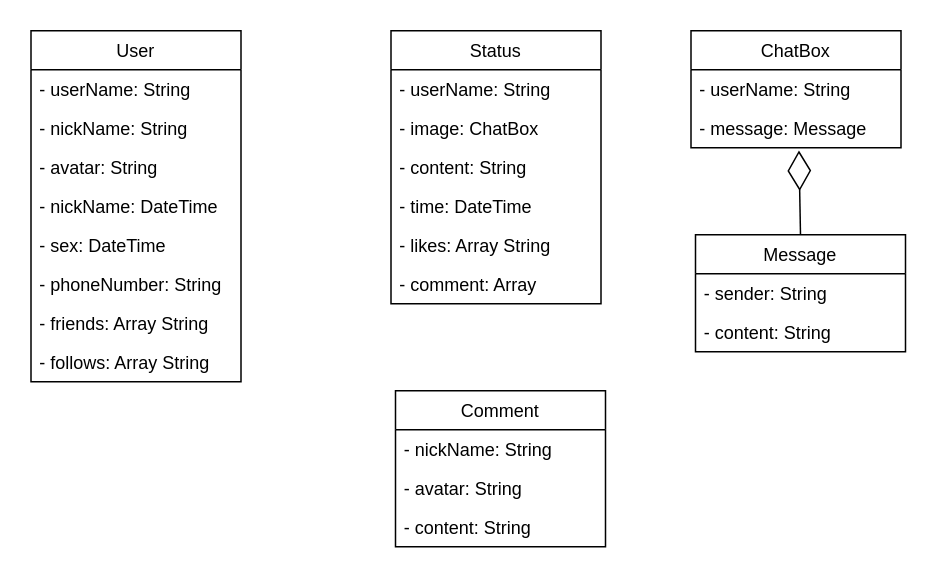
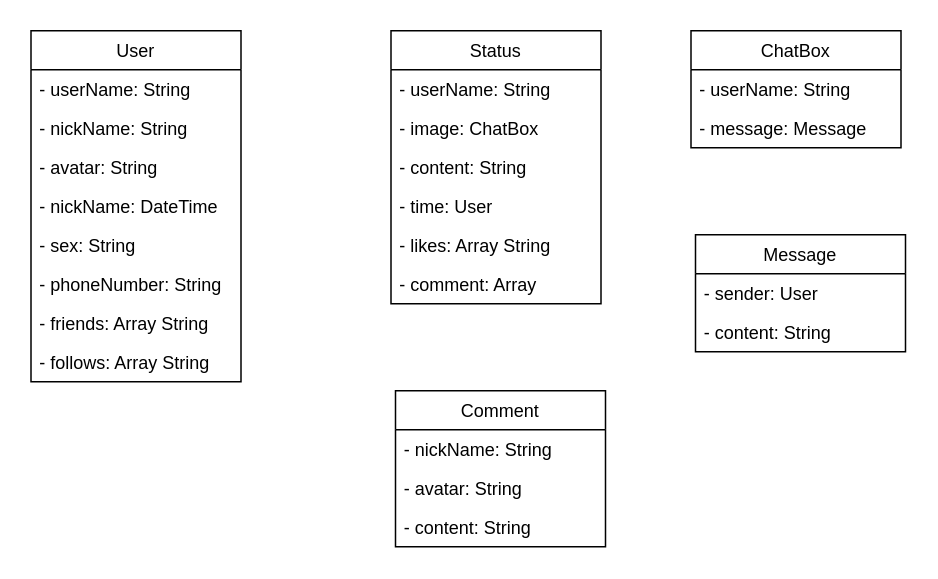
  <mxCell id="0" />
  <mxCell id="1" parent="0" />
  <mxCell id="2" value="User" style="swimlane;fontStyle=0;childLayout=stackLayout;horizontal=1;startSize=26;fillColor=none;horizontalStack=0;resizeParent=1;resizeParentMax=0;resizeLast=0;collapsible=1;marginBottom=0;" vertex="1" parent="1"><mxGeometry x="20" y="20" width="140" height="234" as="geometry" /></mxCell>
  <mxCell id="3" value="- userName: String" style="text;strokeColor=none;fillColor=none;align=left;verticalAlign=top;spacingLeft=4;spacingRight=4;overflow=hidden;rotatable=0;points=[[0,0.5],[1,0.5]];portConstraint=eastwest;" vertex="1" parent="2"><mxGeometry y="26" width="140" height="26" as="geometry" /></mxCell>
  <mxCell id="4" value="- nickName: String" style="text;strokeColor=none;fillColor=none;align=left;verticalAlign=top;spacingLeft=4;spacingRight=4;overflow=hidden;rotatable=0;points=[[0,0.5],[1,0.5]];portConstraint=eastwest;" vertex="1" parent="2"><mxGeometry y="52" width="140" height="26" as="geometry" /></mxCell>
  <mxCell id="5" value="- avatar: String&#10;" style="text;strokeColor=none;fillColor=none;align=left;verticalAlign=top;spacingLeft=4;spacingRight=4;overflow=hidden;rotatable=0;points=[[0,0.5],[1,0.5]];portConstraint=eastwest;" vertex="1" parent="2"><mxGeometry y="78" width="140" height="26" as="geometry" /></mxCell>
  <mxCell id="6" value="- nickName: DateTime" style="text;strokeColor=none;fillColor=none;align=left;verticalAlign=top;spacingLeft=4;spacingRight=4;overflow=hidden;rotatable=0;points=[[0,0.5],[1,0.5]];portConstraint=eastwest;" vertex="1" parent="2"><mxGeometry y="104" width="140" height="26" as="geometry" /></mxCell>
- <mxCell id="7" value="- sex: DateTime" style="text;strokeColor=none;fillColor=none;align=left;verticalAlign=top;spacingLeft=4;spacingRight=4;overflow=hidden;rotatable=0;points=[[0,0.5],[1,0.5]];portConstraint=eastwest;" vertex="1" parent="2"><mxGeometry y="130" width="140" height="26" as="geometry" /></mxCell>
+ <mxCell id="7" value="- sex: String" style="text;strokeColor=none;fillColor=none;align=left;verticalAlign=top;spacingLeft=4;spacingRight=4;overflow=hidden;rotatable=0;points=[[0,0.5],[1,0.5]];portConstraint=eastwest;" vertex="1" parent="2"><mxGeometry y="130" width="140" height="26" as="geometry" /></mxCell>
  <mxCell id="8" value="- phoneNumber: String" style="text;strokeColor=none;fillColor=none;align=left;verticalAlign=top;spacingLeft=4;spacingRight=4;overflow=hidden;rotatable=0;points=[[0,0.5],[1,0.5]];portConstraint=eastwest;" vertex="1" parent="2"><mxGeometry y="156" width="140" height="26" as="geometry" /></mxCell>
  <mxCell id="9" value="- friends: Array String" style="text;strokeColor=none;fillColor=none;align=left;verticalAlign=top;spacingLeft=4;spacingRight=4;overflow=hidden;rotatable=0;points=[[0,0.5],[1,0.5]];portConstraint=eastwest;" vertex="1" parent="2"><mxGeometry y="182" width="140" height="26" as="geometry" /></mxCell>
  <mxCell id="10" value="- follows: Array String" style="text;strokeColor=none;fillColor=none;align=left;verticalAlign=top;spacingLeft=4;spacingRight=4;overflow=hidden;rotatable=0;points=[[0,0.5],[1,0.5]];portConstraint=eastwest;" vertex="1" parent="2"><mxGeometry y="208" width="140" height="26" as="geometry" /></mxCell>
  <mxCell id="11" value="Status" style="swimlane;fontStyle=0;childLayout=stackLayout;horizontal=1;startSize=26;fillColor=none;horizontalStack=0;resizeParent=1;resizeParentMax=0;resizeLast=0;collapsible=1;marginBottom=0;" vertex="1" parent="1"><mxGeometry x="260" y="20" width="140" height="182" as="geometry" /></mxCell>
  <mxCell id="12" value="- userName: String" style="text;strokeColor=none;fillColor=none;align=left;verticalAlign=top;spacingLeft=4;spacingRight=4;overflow=hidden;rotatable=0;points=[[0,0.5],[1,0.5]];portConstraint=eastwest;" vertex="1" parent="11"><mxGeometry y="26" width="140" height="26" as="geometry" /></mxCell>
  <mxCell id="13" value="- image: ChatBox" style="text;strokeColor=none;fillColor=none;align=left;verticalAlign=top;spacingLeft=4;spacingRight=4;overflow=hidden;rotatable=0;points=[[0,0.5],[1,0.5]];portConstraint=eastwest;" vertex="1" parent="11"><mxGeometry y="52" width="140" height="26" as="geometry" /></mxCell>
  <mxCell id="14" value="- content: String" style="text;strokeColor=none;fillColor=none;align=left;verticalAlign=top;spacingLeft=4;spacingRight=4;overflow=hidden;rotatable=0;points=[[0,0.5],[1,0.5]];portConstraint=eastwest;" vertex="1" parent="11"><mxGeometry y="78" width="140" height="26" as="geometry" /></mxCell>
- <mxCell id="15" value="- time: DateTime" style="text;strokeColor=none;fillColor=none;align=left;verticalAlign=top;spacingLeft=4;spacingRight=4;overflow=hidden;rotatable=0;points=[[0,0.5],[1,0.5]];portConstraint=eastwest;" vertex="1" parent="11"><mxGeometry y="104" width="140" height="26" as="geometry" /></mxCell>
+ <mxCell id="15" value="- time: User" style="text;strokeColor=none;fillColor=none;align=left;verticalAlign=top;spacingLeft=4;spacingRight=4;overflow=hidden;rotatable=0;points=[[0,0.5],[1,0.5]];portConstraint=eastwest;" vertex="1" parent="11"><mxGeometry y="104" width="140" height="26" as="geometry" /></mxCell>
  <mxCell id="16" value="- likes: Array String" style="text;strokeColor=none;fillColor=none;align=left;verticalAlign=top;spacingLeft=4;spacingRight=4;overflow=hidden;rotatable=0;points=[[0,0.5],[1,0.5]];portConstraint=eastwest;" vertex="1" parent="11"><mxGeometry y="130" width="140" height="26" as="geometry" /></mxCell>
  <mxCell id="17" value="- comment: Array" style="text;strokeColor=none;fillColor=none;align=left;verticalAlign=top;spacingLeft=4;spacingRight=4;overflow=hidden;rotatable=0;points=[[0,0.5],[1,0.5]];portConstraint=eastwest;" vertex="1" parent="11"><mxGeometry y="156" width="140" height="26" as="geometry" /></mxCell>
  <mxCell id="18" value="Comment" style="swimlane;fontStyle=0;childLayout=stackLayout;horizontal=1;startSize=26;fillColor=none;horizontalStack=0;resizeParent=1;resizeParentMax=0;resizeLast=0;collapsible=1;marginBottom=0;" vertex="1" parent="1"><mxGeometry x="263" y="260" width="140" height="104" as="geometry" /></mxCell>
  <mxCell id="19" value="- nickName: String" style="text;strokeColor=none;fillColor=none;align=left;verticalAlign=top;spacingLeft=4;spacingRight=4;overflow=hidden;rotatable=0;points=[[0,0.5],[1,0.5]];portConstraint=eastwest;" vertex="1" parent="18"><mxGeometry y="26" width="140" height="26" as="geometry" /></mxCell>
  <mxCell id="20" value="- avatar: String" style="text;strokeColor=none;fillColor=none;align=left;verticalAlign=top;spacingLeft=4;spacingRight=4;overflow=hidden;rotatable=0;points=[[0,0.5],[1,0.5]];portConstraint=eastwest;" vertex="1" parent="18"><mxGeometry y="52" width="140" height="26" as="geometry" /></mxCell>
  <mxCell id="21" value="- content: String" style="text;strokeColor=none;fillColor=none;align=left;verticalAlign=top;spacingLeft=4;spacingRight=4;overflow=hidden;rotatable=0;points=[[0,0.5],[1,0.5]];portConstraint=eastwest;" vertex="1" parent="18"><mxGeometry y="78" width="140" height="26" as="geometry" /></mxCell>
  <mxCell id="22" value="ChatBox" style="swimlane;fontStyle=0;childLayout=stackLayout;horizontal=1;startSize=26;fillColor=none;horizontalStack=0;resizeParent=1;resizeParentMax=0;resizeLast=0;collapsible=1;marginBottom=0;" vertex="1" parent="1"><mxGeometry x="460" y="20" width="140" height="78" as="geometry" /></mxCell>
  <mxCell id="23" value="- userName: String" style="text;strokeColor=none;fillColor=none;align=left;verticalAlign=top;spacingLeft=4;spacingRight=4;overflow=hidden;rotatable=0;points=[[0,0.5],[1,0.5]];portConstraint=eastwest;" vertex="1" parent="22"><mxGeometry y="26" width="140" height="26" as="geometry" /></mxCell>
  <mxCell id="24" value="- message: Message" style="text;strokeColor=none;fillColor=none;align=left;verticalAlign=top;spacingLeft=4;spacingRight=4;overflow=hidden;rotatable=0;points=[[0,0.5],[1,0.5]];portConstraint=eastwest;" vertex="1" parent="22"><mxGeometry y="52" width="140" height="26" as="geometry" /></mxCell>
  <mxCell id="25" value="Message" style="swimlane;fontStyle=0;childLayout=stackLayout;horizontal=1;startSize=26;fillColor=none;horizontalStack=0;resizeParent=1;resizeParentMax=0;resizeLast=0;collapsible=1;marginBottom=0;" vertex="1" parent="1"><mxGeometry x="463" y="156" width="140" height="78" as="geometry" /></mxCell>
- <mxCell id="26" value="- sender: String" style="text;strokeColor=none;fillColor=none;align=left;verticalAlign=top;spacingLeft=4;spacingRight=4;overflow=hidden;rotatable=0;points=[[0,0.5],[1,0.5]];portConstraint=eastwest;" vertex="1" parent="25"><mxGeometry y="26" width="140" height="26" as="geometry" /></mxCell>
+ <mxCell id="26" value="- sender: User" style="text;strokeColor=none;fillColor=none;align=left;verticalAlign=top;spacingLeft=4;spacingRight=4;overflow=hidden;rotatable=0;points=[[0,0.5],[1,0.5]];portConstraint=eastwest;" vertex="1" parent="25"><mxGeometry y="26" width="140" height="26" as="geometry" /></mxCell>
  <mxCell id="27" value="- content: String" style="text;strokeColor=none;fillColor=none;align=left;verticalAlign=top;spacingLeft=4;spacingRight=4;overflow=hidden;rotatable=0;points=[[0,0.5],[1,0.5]];portConstraint=eastwest;" vertex="1" parent="25"><mxGeometry y="52" width="140" height="26" as="geometry" /></mxCell>
- <mxCell id="28" value="" style="endArrow=diamondThin;endFill=0;endSize=24;html=1;entryX=0.514;entryY=1.071;entryDx=0;entryDy=0;entryPerimeter=0;exitX=0.5;exitY=0;exitDx=0;exitDy=0;" edge="1" parent="1" source="25" target="24"><mxGeometry width="160" relative="1" as="geometry"><mxPoint x="532" y="150" as="sourcePoint" /><mxPoint x="580" y="130" as="targetPoint" /></mxGeometry></mxCell>
